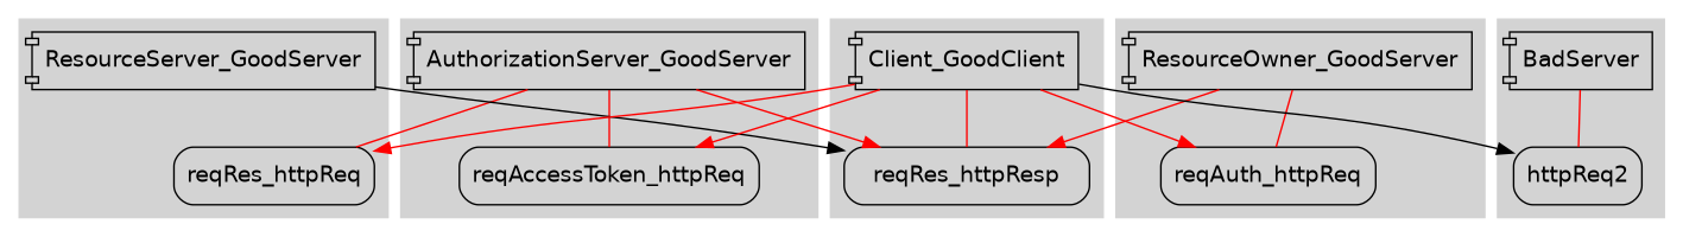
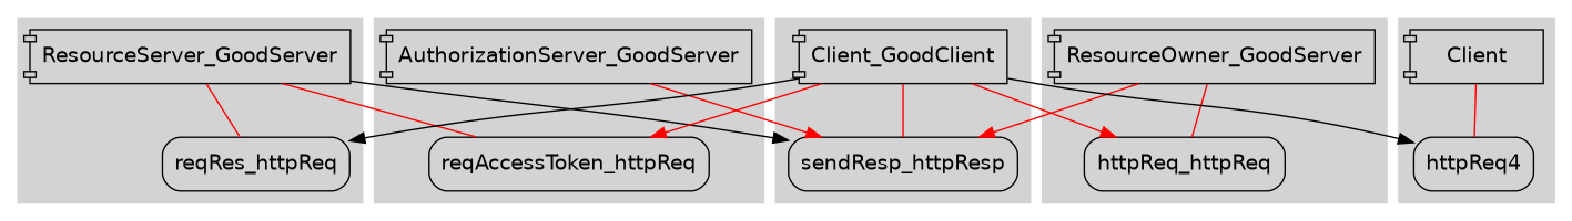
  digraph {
    concentrate=true
    fontname="DejaVu Sans"
    splines=true
    node [fontname="DejaVu Sans" shape=component]
    edge [color=red fontname="DejaVu Sans"]
    AuthorizationServer_GoodServer
    reqAccessToken_httpReq [shape=rectangle style=rounded]
    ResourceServer_GoodServer
    reqRes_httpReq [shape=rectangle style=rounded]
    ResourceOwner_GoodServer
-   reqAuth_httpReq [shape=rectangle style=rounded]
-   BadServer
-   httpReq2 [shape=rectangle style=rounded]
-   sendResp_httpResp [shape=rectangle style=rounded label=reqRes_httpResp]
+   reqAuth_httpReq [shape=rectangle style=rounded label=httpReq_httpReq]
+   BadServer [label=Client]
+   httpReq2 [shape=rectangle style=rounded label=httpReq4]
+   sendResp_httpResp [shape=rectangle style=rounded]
    Client_GoodClient
    subgraph cluster_1 {
      color=lightgrey
      style=filled
      AuthorizationServer_GoodServer
      reqAccessToken_httpReq
    }
    subgraph cluster_2 {
      color=lightgrey
      style=filled
      ResourceServer_GoodServer
      reqRes_httpReq
    }
    subgraph cluster_3 {
      color=lightgrey
      style=filled
      ResourceOwner_GoodServer
      reqAuth_httpReq
    }
    subgraph cluster_4 {
      color=lightgrey
      style=filled
      BadServer
      httpReq2
    }
    subgraph cluster_5 {
      color=lightgrey
      style=filled
      sendResp_httpResp
      Client_GoodClient
    }
-   AuthorizationServer_GoodServer -> reqAccessToken_httpReq [dir=none]
+   ResourceServer_GoodServer -> reqAccessToken_httpReq [dir=none]
    AuthorizationServer_GoodServer -> sendResp_httpResp
-   AuthorizationServer_GoodServer -> reqRes_httpReq [dir=none]
+   ResourceServer_GoodServer -> reqRes_httpReq [dir=none]
    ResourceServer_GoodServer -> sendResp_httpResp [color=""]
    ResourceOwner_GoodServer -> reqAuth_httpReq [dir=none]
    ResourceOwner_GoodServer -> sendResp_httpResp
    BadServer -> httpReq2 [dir=none]
    Client_GoodClient -> reqAccessToken_httpReq
-   Client_GoodClient -> reqRes_httpReq
+   Client_GoodClient -> reqRes_httpReq [color=""]
    Client_GoodClient -> reqAuth_httpReq
    Client_GoodClient -> httpReq2 [color=""]
    Client_GoodClient -> sendResp_httpResp [dir=none]
  }
